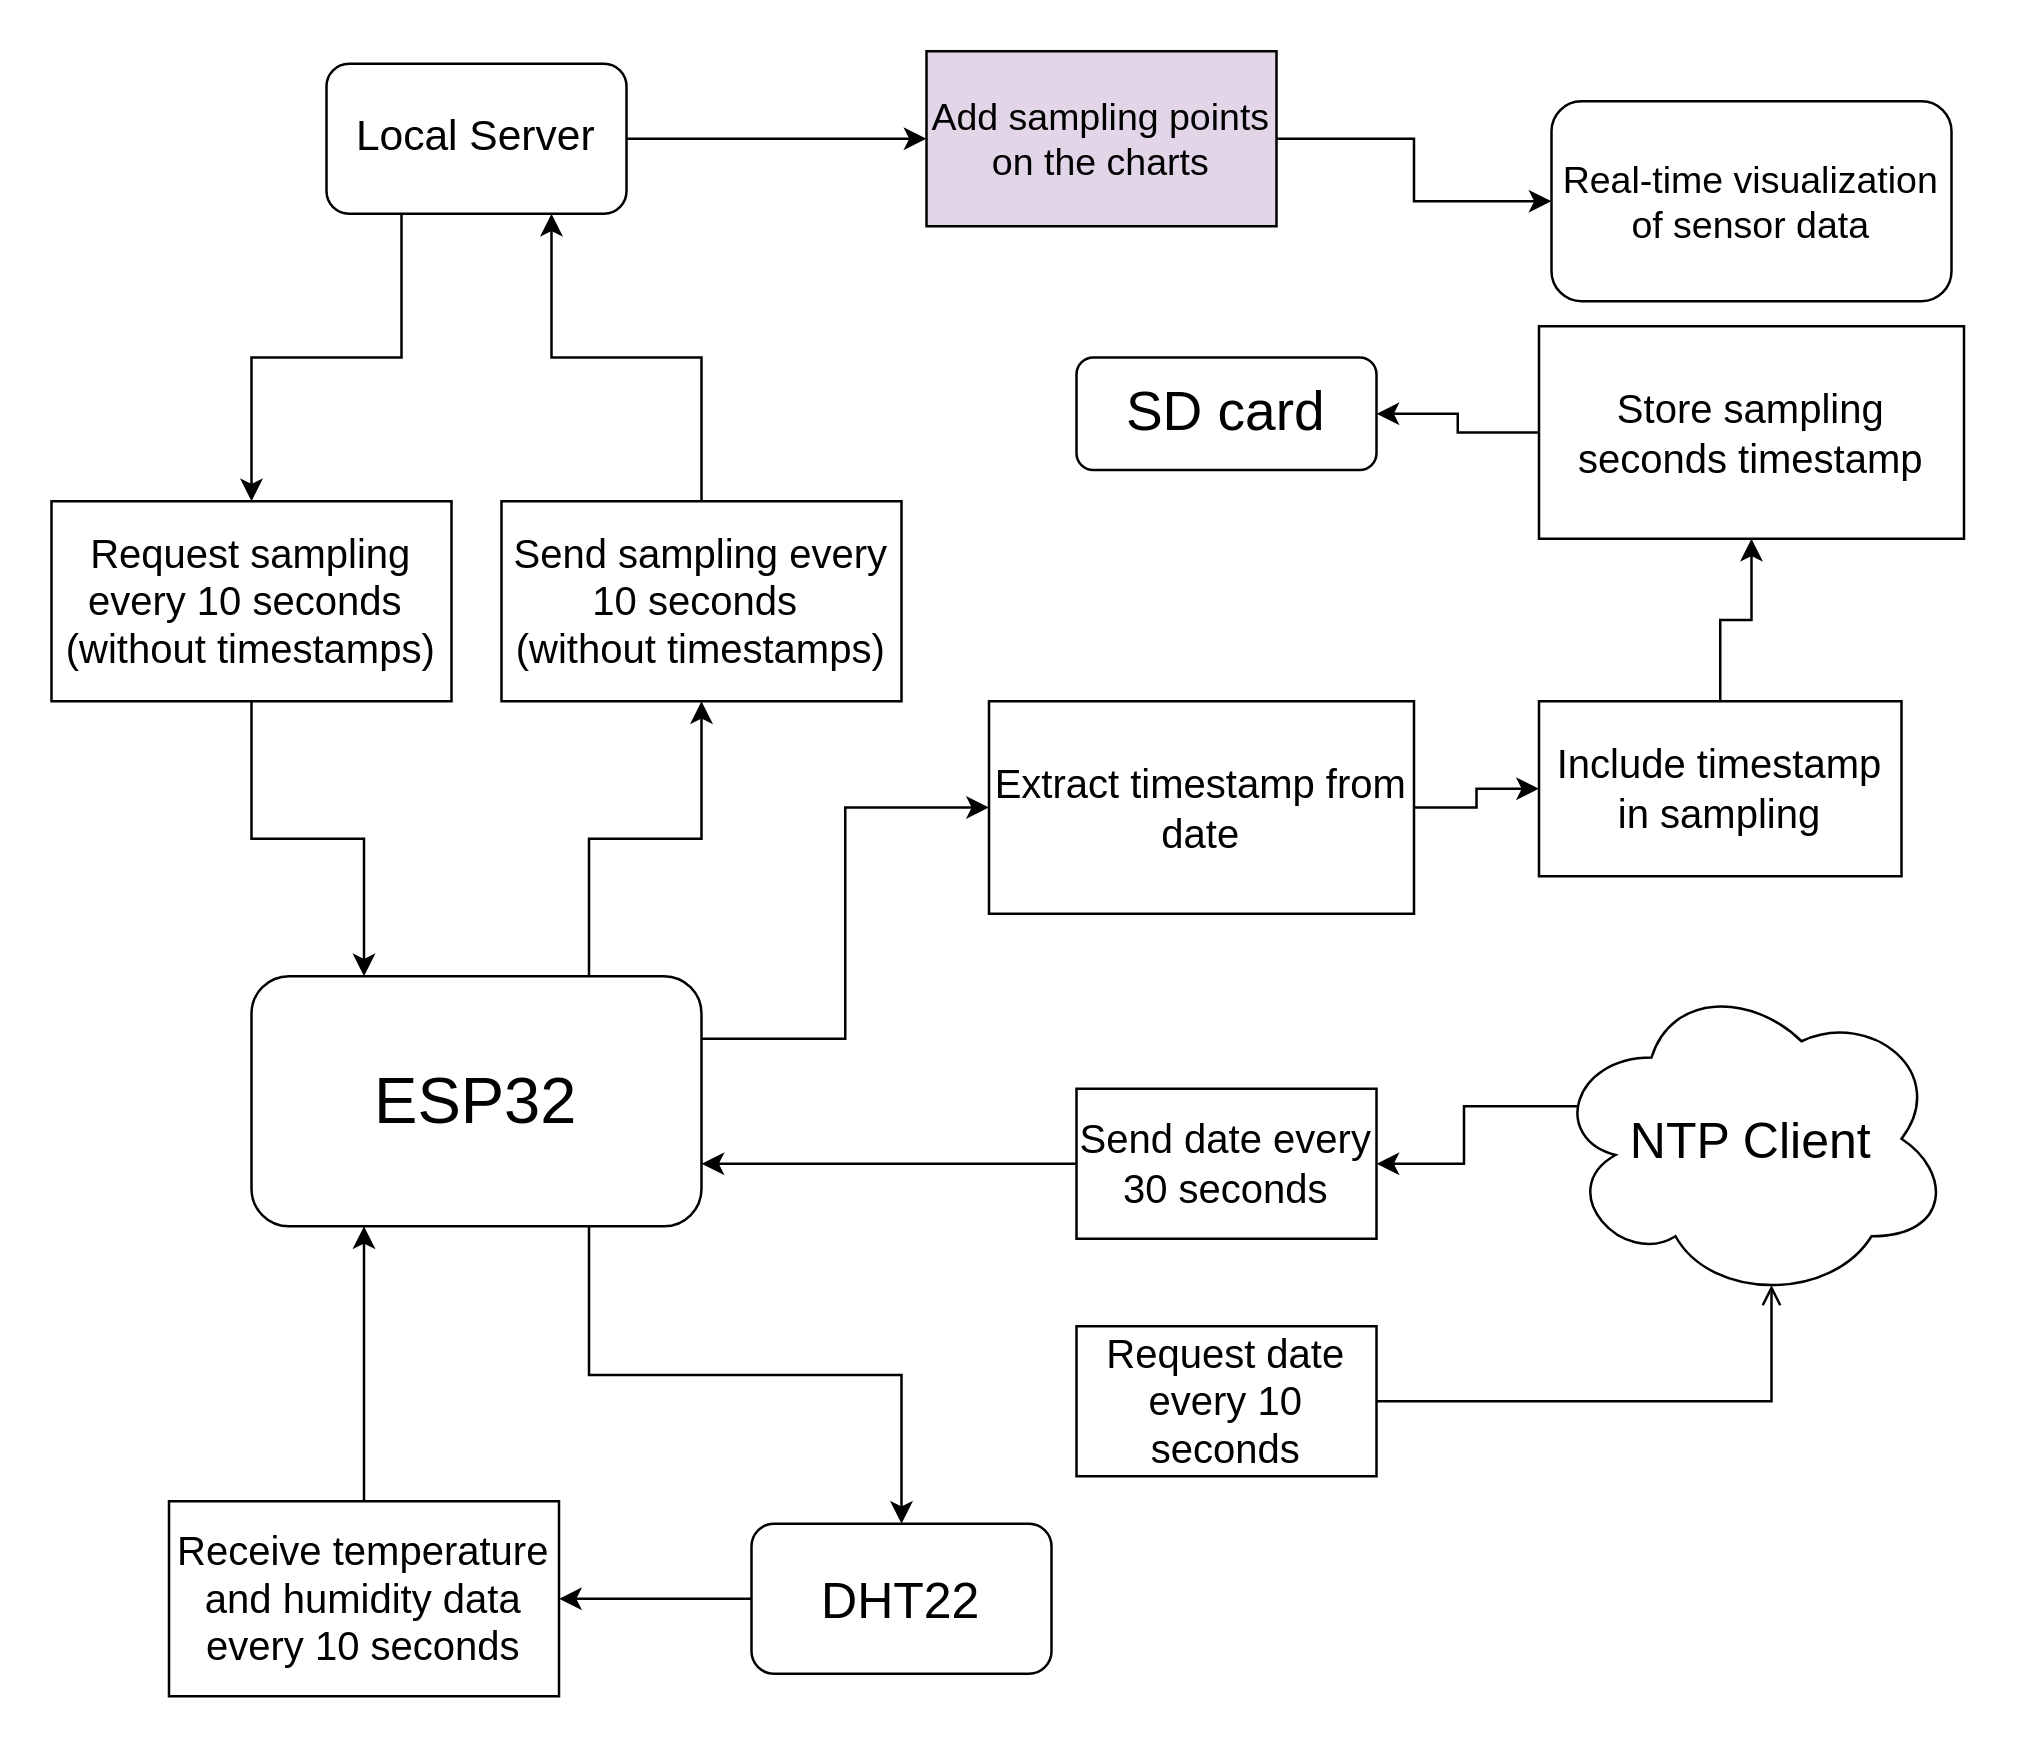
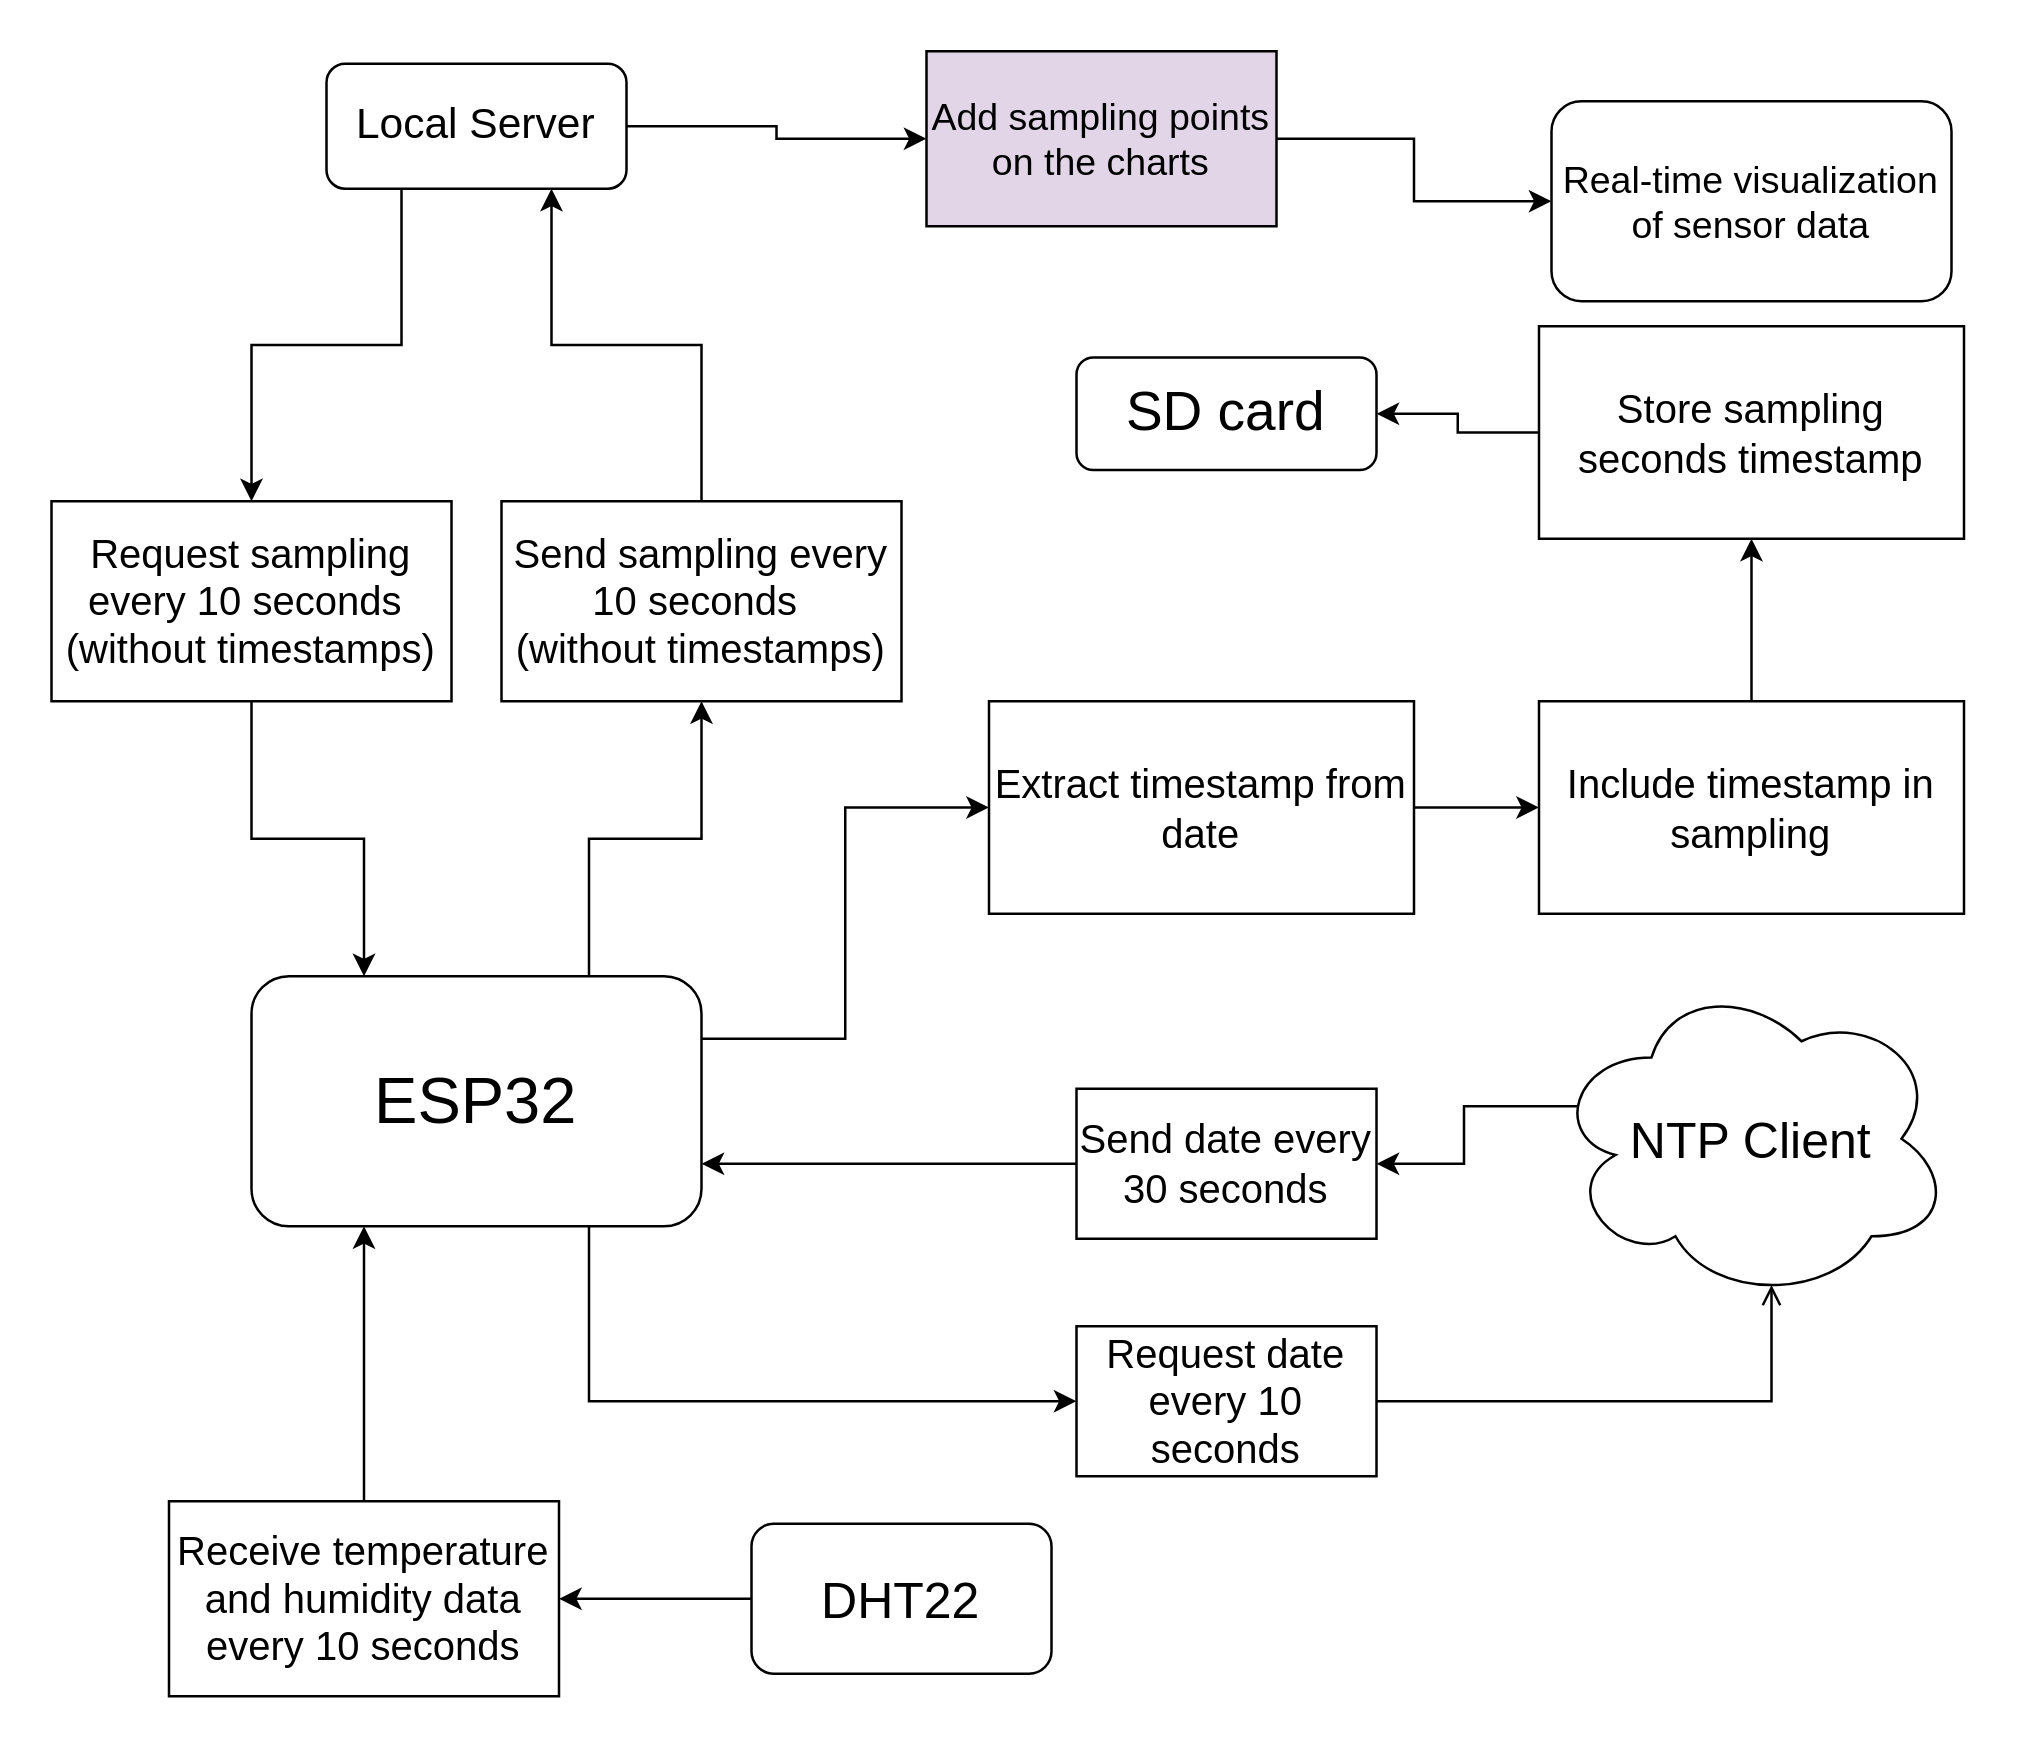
  <mxCell id="0" />
  <mxCell id="1" parent="0" />
  <mxCell id="2" style="edgeStyle=orthogonalEdgeStyle;rounded=0;orthogonalLoop=1;jettySize=auto;html=1;exitX=0.75;exitY=0;exitDx=0;exitDy=0;entryX=0.5;entryY=1;entryDx=0;entryDy=0;" parent="1" source="7" target="23" edge="1"><mxGeometry relative="1" as="geometry" /></mxCell>
  <mxCell id="3" style="edgeStyle=orthogonalEdgeStyle;rounded=0;orthogonalLoop=1;jettySize=auto;html=1;exitX=0.5;exitY=1;exitDx=0;exitDy=0;entryX=0.25;entryY=0;entryDx=0;entryDy=0;" parent="1" source="25" target="7" edge="1"><mxGeometry relative="1" as="geometry" /></mxCell>
  <mxCell id="4" style="edgeStyle=orthogonalEdgeStyle;rounded=0;orthogonalLoop=1;jettySize=auto;html=1;entryX=0.25;entryY=1;entryDx=0;entryDy=0;" parent="1" source="18" target="7" edge="1"><mxGeometry relative="1" as="geometry" /></mxCell>
  <mxCell id="5" style="edgeStyle=orthogonalEdgeStyle;rounded=0;orthogonalLoop=1;jettySize=auto;html=1;exitX=1;exitY=0.25;exitDx=0;exitDy=0;entryX=0;entryY=0.5;entryDx=0;entryDy=0;" parent="1" source="7" target="31" edge="1"><mxGeometry relative="1" as="geometry" /></mxCell>
- <mxCell id="6" style="edgeStyle=orthogonalEdgeStyle;rounded=0;orthogonalLoop=1;jettySize=auto;html=1;exitX=0.75;exitY=1;exitDx=0;exitDy=0;" parent="1" source="7" target="11" edge="1"><mxGeometry relative="1" as="geometry" /></mxCell>
+ <mxCell id="6" style="edgeStyle=orthogonalEdgeStyle;rounded=0;orthogonalLoop=1;jettySize=auto;html=1;exitX=0.75;exitY=1;exitDx=0;exitDy=0;entryX=0;entryY=0.5;entryDx=0;entryDy=0;" parent="1" source="7" target="29" edge="1"><mxGeometry relative="1" as="geometry" /></mxCell>
  <mxCell id="7" value="&lt;font style=&quot;font-size: 26px&quot;&gt;ESP32&lt;/font&gt;" style="rounded=1;whiteSpace=wrap;html=1;" parent="1" vertex="1"><mxGeometry x="100" y="390" width="180" height="100" as="geometry" /></mxCell>
  <mxCell id="8" style="edgeStyle=orthogonalEdgeStyle;rounded=0;orthogonalLoop=1;jettySize=auto;html=1;exitX=0.07;exitY=0.4;exitDx=0;exitDy=0;exitPerimeter=0;" parent="1" source="9" target="27" edge="1"><mxGeometry relative="1" as="geometry" /></mxCell>
  <mxCell id="9" value="&lt;div&gt;&lt;font style=&quot;font-size: 20px&quot;&gt;NTP Client&lt;/font&gt;&lt;/div&gt;" style="ellipse;shape=cloud;whiteSpace=wrap;html=1;align=center;" parent="1" vertex="1"><mxGeometry x="620" y="390" width="160" height="130" as="geometry" /></mxCell>
  <mxCell id="10" style="edgeStyle=orthogonalEdgeStyle;rounded=0;orthogonalLoop=1;jettySize=auto;html=1;" parent="1" source="11" target="18" edge="1"><mxGeometry relative="1" as="geometry" /></mxCell>
  <mxCell id="11" value="&lt;font style=&quot;font-size: 20px&quot;&gt;DHT22&lt;/font&gt;" style="rounded=1;whiteSpace=wrap;html=1;" parent="1" vertex="1"><mxGeometry x="300" y="609" width="120" height="60" as="geometry" /></mxCell>
  <mxCell id="12" style="edgeStyle=orthogonalEdgeStyle;rounded=0;orthogonalLoop=1;jettySize=auto;html=1;" parent="1" source="13" target="17" edge="1"><mxGeometry relative="1" as="geometry" /></mxCell>
- <mxCell id="13" value="&lt;font style=&quot;font-size: 17px&quot;&gt;Local Server&lt;/font&gt;" style="rounded=1;whiteSpace=wrap;html=1;" parent="1" vertex="1"><mxGeometry x="130" y="25" width="120" height="60" as="geometry" /></mxCell>
+ <mxCell id="13" value="&lt;font style=&quot;font-size: 17px&quot;&gt;Local Server&lt;/font&gt;" style="rounded=1;whiteSpace=wrap;html=1;" parent="1" vertex="1"><mxGeometry x="130" y="25" width="120" height="50" as="geometry" /></mxCell>
  <mxCell id="14" style="edgeStyle=orthogonalEdgeStyle;rounded=0;orthogonalLoop=1;jettySize=auto;html=1;entryX=0.5;entryY=1;entryDx=0;entryDy=0;" parent="1" source="15" target="32" edge="1"><mxGeometry relative="1" as="geometry" /></mxCell>
- <mxCell id="15" value="&lt;font style=&quot;font-size: 16px&quot;&gt;Include timestamp in sampling&lt;/font&gt;" style="rounded=0;whiteSpace=wrap;html=1;" parent="1" vertex="1"><mxGeometry x="615" y="280" width="145" height="70" as="geometry" /></mxCell>
+ <mxCell id="15" value="&lt;font style=&quot;font-size: 16px&quot;&gt;Include timestamp in sampling&lt;/font&gt;" style="rounded=0;whiteSpace=wrap;html=1;" parent="1" vertex="1"><mxGeometry x="615" y="280" width="170" height="85" as="geometry" /></mxCell>
  <mxCell id="16" style="edgeStyle=orthogonalEdgeStyle;rounded=0;orthogonalLoop=1;jettySize=auto;html=1;exitX=1;exitY=0.5;exitDx=0;exitDy=0;entryX=0;entryY=0.5;entryDx=0;entryDy=0;" parent="1" source="17" target="19" edge="1"><mxGeometry relative="1" as="geometry" /></mxCell>
  <mxCell id="17" value="&lt;font style=&quot;font-size: 15px&quot;&gt;Add sampling points on the charts&lt;/font&gt;" style="rounded=0;whiteSpace=wrap;html=1;fillColor=#e1d5e7;" parent="1" vertex="1"><mxGeometry x="370" y="20" width="140" height="70" as="geometry" /></mxCell>
  <mxCell id="18" value="&lt;font style=&quot;font-size: 16px&quot;&gt;Receive temperature and humidity data every 10 seconds&lt;/font&gt;" style="rounded=0;whiteSpace=wrap;html=1;" parent="1" vertex="1"><mxGeometry x="67" y="600" width="156" height="78" as="geometry" /></mxCell>
  <mxCell id="19" value="&lt;font style=&quot;font-size: 15px&quot;&gt;Real-time visualization of sensor data&lt;/font&gt;" style="rounded=1;whiteSpace=wrap;html=1;" parent="1" vertex="1"><mxGeometry x="620" y="40" width="160" height="80" as="geometry" /></mxCell>
  <mxCell id="20" style="edgeStyle=orthogonalEdgeStyle;rounded=0;orthogonalLoop=1;jettySize=auto;html=1;exitX=0;exitY=0.5;exitDx=0;exitDy=0;" parent="1" source="32" target="21" edge="1"><mxGeometry relative="1" as="geometry" /></mxCell>
  <mxCell id="21" value="&lt;font style=&quot;font-size: 22px&quot;&gt;SD card&lt;br&gt;&lt;/font&gt;" style="rounded=1;whiteSpace=wrap;html=1;" parent="1" vertex="1"><mxGeometry x="430" y="142.5" width="120" height="45" as="geometry" /></mxCell>
  <mxCell id="22" style="edgeStyle=orthogonalEdgeStyle;rounded=0;orthogonalLoop=1;jettySize=auto;html=1;entryX=0.75;entryY=1;entryDx=0;entryDy=0;" parent="1" source="23" target="13" edge="1"><mxGeometry relative="1" as="geometry" /></mxCell>
  <mxCell id="23" value="&lt;span style=&quot;font-size: 16px&quot;&gt;Send sampling every 10 seconds&lt;/span&gt;&lt;span style=&quot;font-size: 16px&quot;&gt;&amp;nbsp;&lt;/span&gt;&lt;br style=&quot;font-size: 16px&quot;&gt;&lt;span style=&quot;font-size: 16px&quot;&gt;(without timestamps)&lt;/span&gt;" style="rounded=0;whiteSpace=wrap;html=1;" parent="1" vertex="1"><mxGeometry x="200" y="200" width="160" height="80" as="geometry" /></mxCell>
  <mxCell id="24" style="edgeStyle=orthogonalEdgeStyle;rounded=0;orthogonalLoop=1;jettySize=auto;html=1;exitX=0.25;exitY=1;exitDx=0;exitDy=0;" parent="1" source="13" target="25" edge="1"><mxGeometry relative="1" as="geometry" /></mxCell>
  <mxCell id="25" value="&lt;span&gt;&lt;font style=&quot;font-size: 16px&quot;&gt;Request sampling every 10 seconds&amp;nbsp;&lt;br&gt;(without timestamps)&lt;/font&gt;&lt;/span&gt;" style="rounded=0;whiteSpace=wrap;html=1;" parent="1" vertex="1"><mxGeometry x="20" y="200" width="160" height="80" as="geometry" /></mxCell>
  <mxCell id="26" style="edgeStyle=orthogonalEdgeStyle;rounded=0;orthogonalLoop=1;jettySize=auto;html=1;entryX=1;entryY=0.75;entryDx=0;entryDy=0;" parent="1" source="27" target="7" edge="1"><mxGeometry relative="1" as="geometry" /></mxCell>
  <mxCell id="27" value="&lt;span style=&quot;font-size: 16px&quot;&gt;Send date every 30 seconds&lt;/span&gt;" style="rounded=0;whiteSpace=wrap;html=1;" parent="1" vertex="1"><mxGeometry x="430" y="435" width="120" height="60" as="geometry" /></mxCell>
  <mxCell id="28" style="edgeStyle=orthogonalEdgeStyle;rounded=0;orthogonalLoop=1;jettySize=auto;html=1;entryX=0.55;entryY=0.95;entryDx=0;entryDy=0;entryPerimeter=0;endArrow=open;" parent="1" source="29" target="9" edge="1"><mxGeometry relative="1" as="geometry" /></mxCell>
  <mxCell id="29" value="&lt;font style=&quot;font-size: 16px&quot;&gt;Request date every 10 seconds&lt;/font&gt;" style="rounded=0;whiteSpace=wrap;html=1;" parent="1" vertex="1"><mxGeometry x="430" y="530" width="120" height="60" as="geometry" /></mxCell>
  <mxCell id="30" style="edgeStyle=orthogonalEdgeStyle;rounded=0;orthogonalLoop=1;jettySize=auto;html=1;entryX=0;entryY=0.5;entryDx=0;entryDy=0;" parent="1" source="31" target="15" edge="1"><mxGeometry relative="1" as="geometry" /></mxCell>
  <mxCell id="31" value="&lt;font style=&quot;font-size: 16px&quot;&gt;Extract timestamp from date&lt;/font&gt;" style="rounded=0;whiteSpace=wrap;html=1;" parent="1" vertex="1"><mxGeometry x="395" y="280" width="170" height="85" as="geometry" /></mxCell>
  <mxCell id="32" value="&lt;font style=&quot;font-size: 16px&quot;&gt;Store sampling seconds timestamp&lt;/font&gt;" style="rounded=0;whiteSpace=wrap;html=1;" parent="1" vertex="1"><mxGeometry x="615" y="130" width="170" height="85" as="geometry" /></mxCell>
